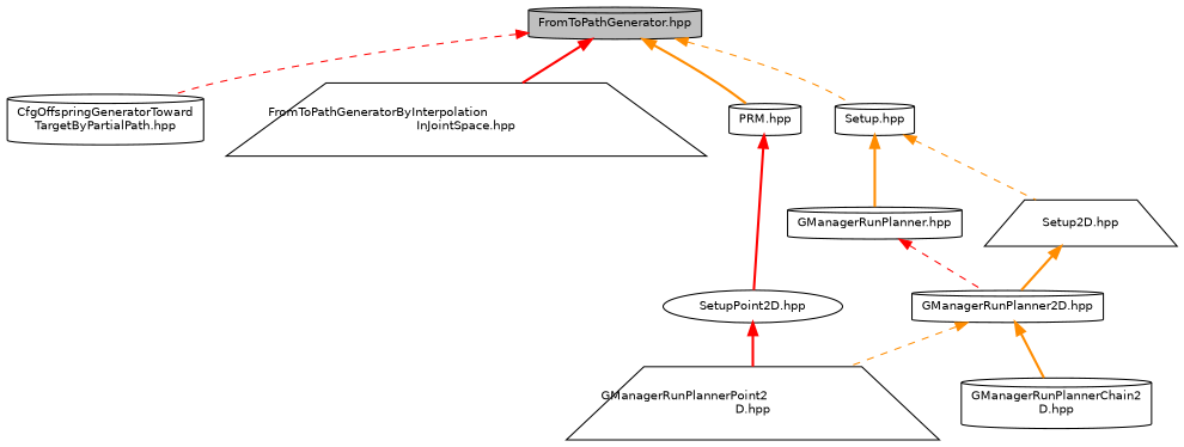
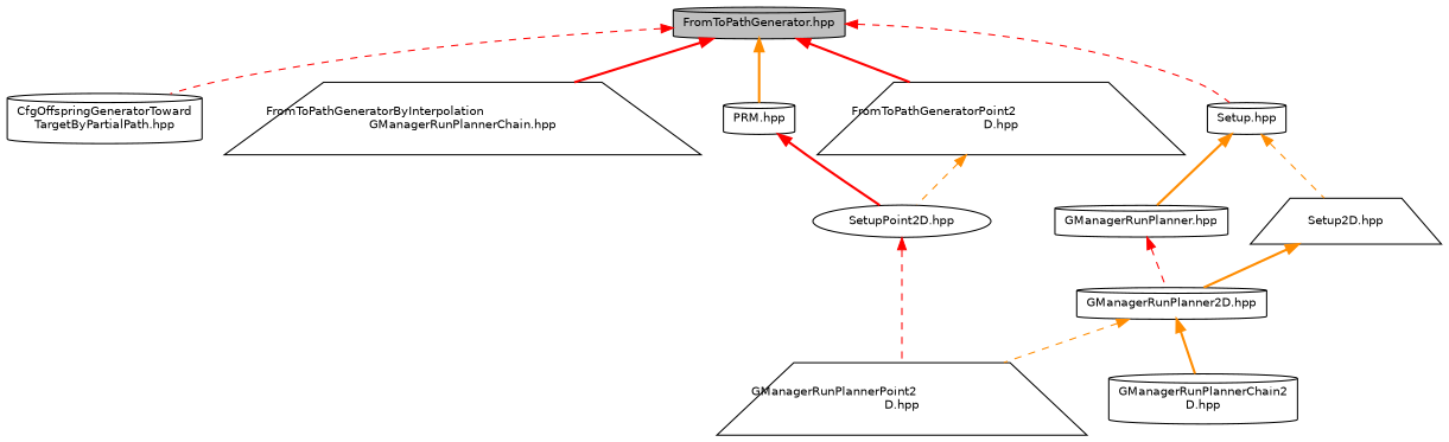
  digraph {
    node [color=black fontname=Helvetica fontsize=10 shape=cylinder]
    edge [color=red dir=back fontname=Helvetica fontsize=10 labelfontname=Helvetica labelfontsize=10 style=dashed]
    n1 [fillcolor=grey75 fontcolor=black height=0.2 label="FromToPathGenerator.hpp" style=filled width=0.4]
    n2 [height=0.2 label="CfgOffspringGeneratorToward\lTargetByPartialPath.hpp" width=0.4]
-   n3 [height=0.2 label="FromToPathGeneratorByInterpolation\lInJointSpace.hpp" shape=trapezium width=0.4]
+   n3 [height=0.2 label="FromToPathGeneratorByInterpolation\lGManagerRunPlannerChain.hpp" shape=trapezium width=0.4]
    n4 [height=0.2 label="PRM.hpp" width=0.4]
    n5 [height=0.2 label="Setup.hpp" width=0.4]
+   n6 [height=0.2 label="FromToPathGeneratorPoint2\lD.hpp" shape=trapezium width=0.4]
    n7 [height=0.2 label="SetupPoint2D.hpp" shape=ellipse width=0.4]
    n8 [height=0.2 label="GManagerRunPlanner.hpp" width=0.4]
    n9 [height=0.2 label="Setup2D.hpp" shape=trapezium width=0.4]
    n10 [height=0.2 label="GManagerRunPlanner2D.hpp" width=0.4]
    n11 [height=0.2 label="GManagerRunPlannerChain2\lD.hpp" width=0.4]
    n12 [height=0.2 label="GManagerRunPlannerPoint2\lD.hpp" shape=trapezium width=0.4]
    n1 -> n2
    n1 -> n3 [style=bold]
    n1 -> n4 [color=darkorange style=bold]
-   n1 -> n5 [color=darkorange]
+   n1 -> n5
+   n1 -> n6 [style=bold]
    n4 -> n7 [style=bold]
    n5 -> n8 [color=darkorange style=bold]
    n5 -> n9 [color=darkorange]
-   n7 -> n12 [style=bold]
+   n6 -> n7 [color=darkorange]
+   n7 -> n12
    n8 -> n10
    n9 -> n10 [color=darkorange style=bold]
    n10 -> n11 [color=darkorange style=bold]
    n10 -> n12 [color=darkorange]
  }
